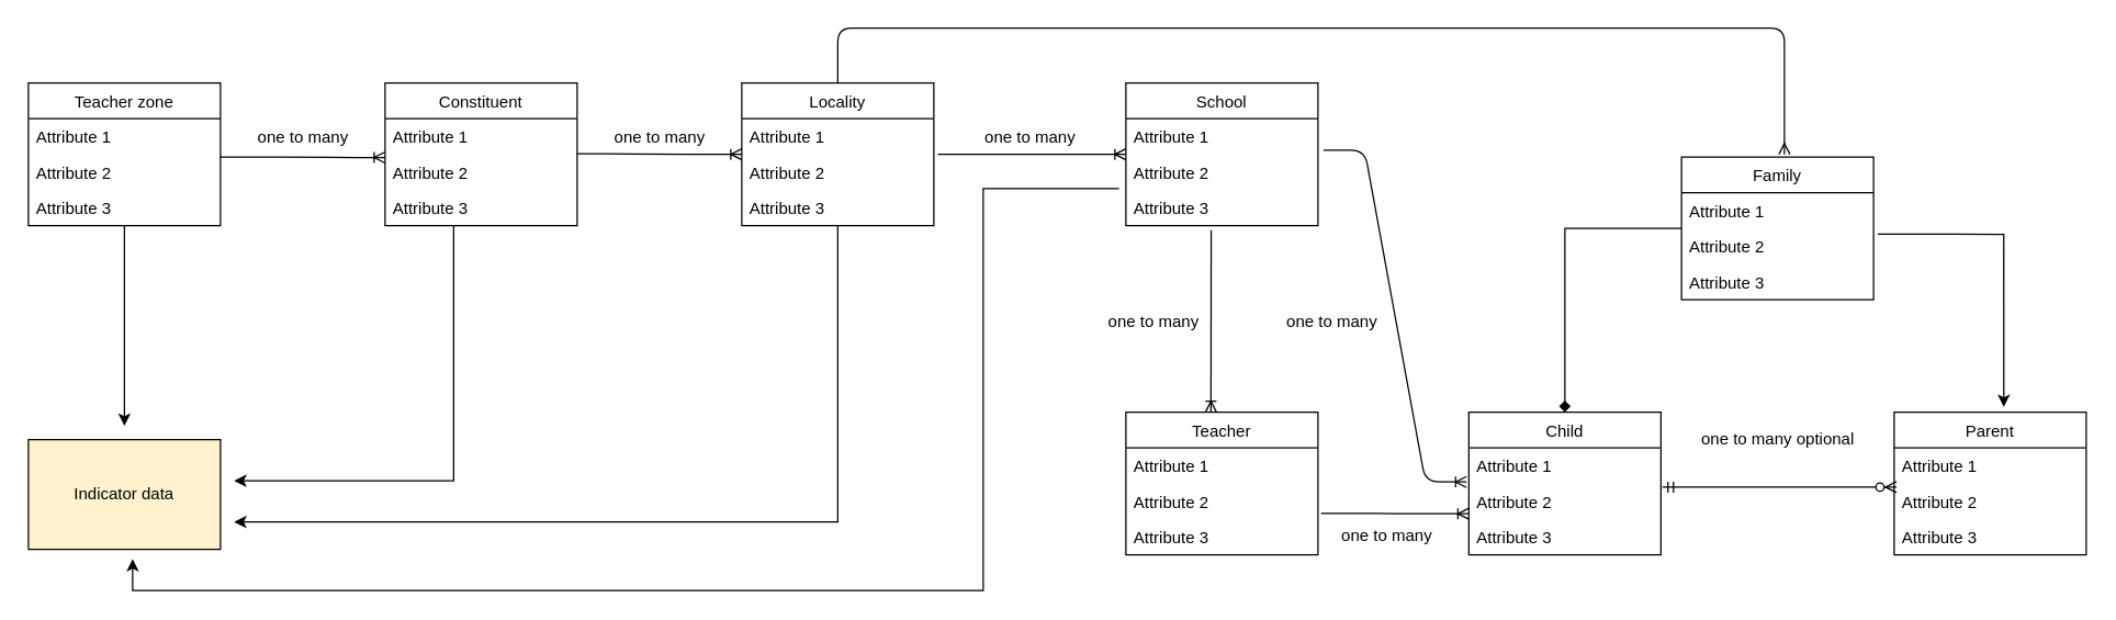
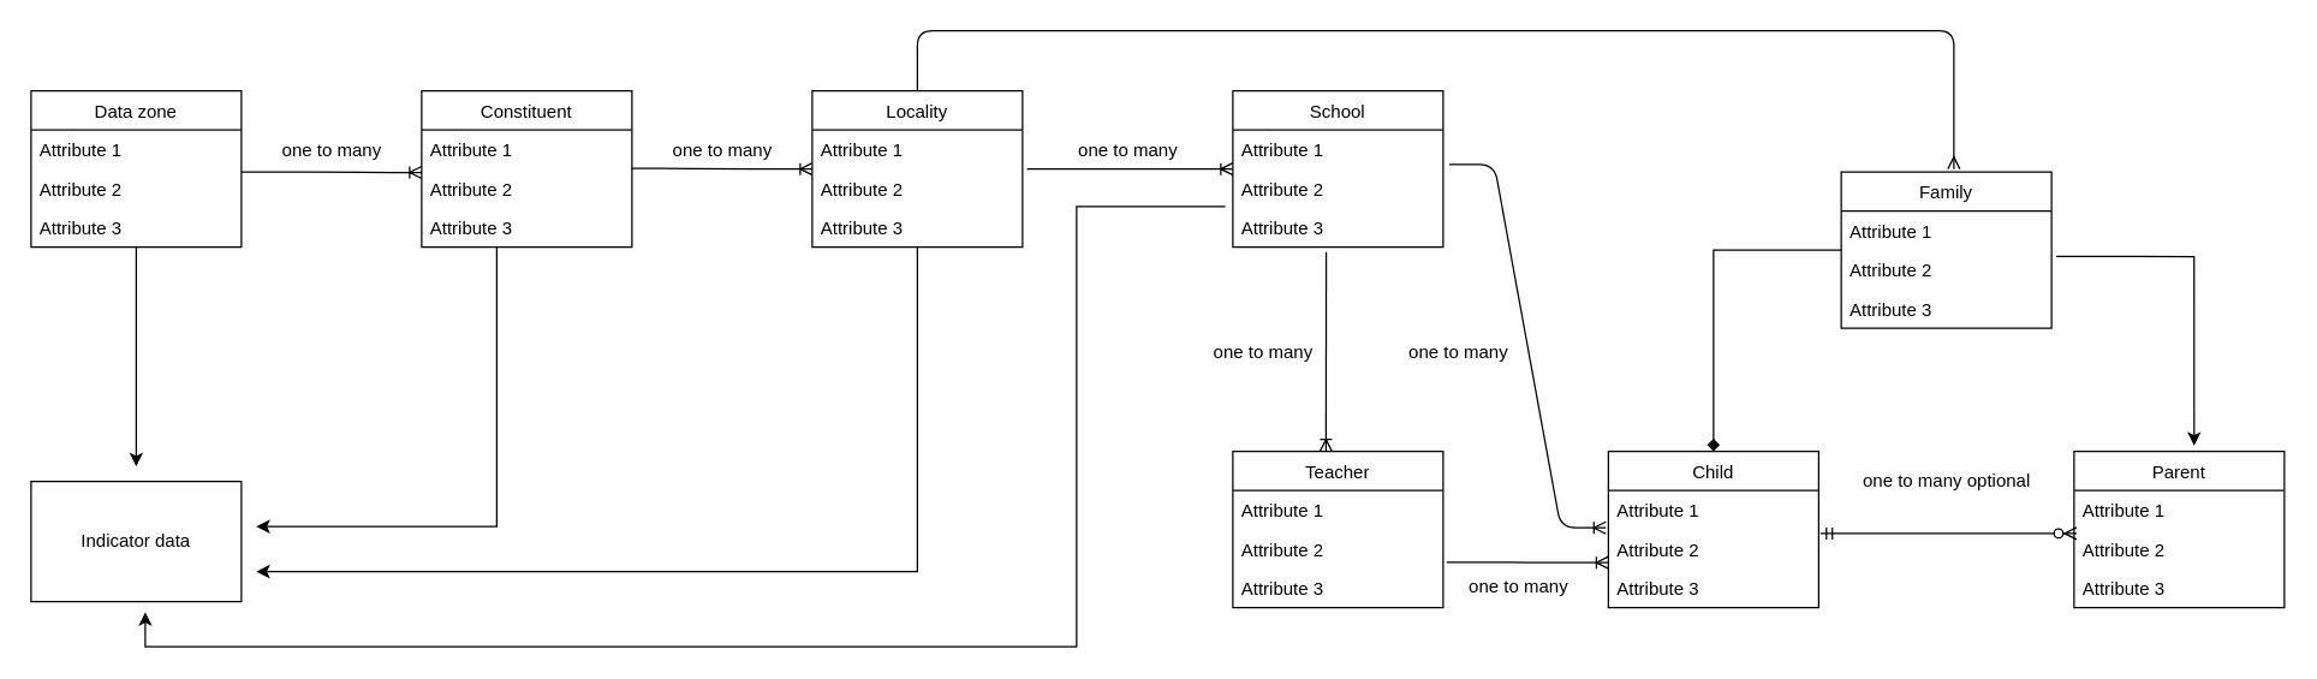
  <mxCell id="0" />
  <mxCell id="1" parent="0" />
  <mxCell id="2" value="Child" style="swimlane;fontStyle=0;childLayout=stackLayout;horizontal=1;startSize=26;fillColor=none;horizontalStack=0;resizeParent=1;resizeParentMax=0;resizeLast=0;collapsible=1;marginBottom=0;" parent="1" vertex="1"><mxGeometry x="1070" y="300" width="140" height="104" as="geometry" /></mxCell>
  <mxCell id="3" value="Attribute 1" style="text;strokeColor=none;fillColor=none;align=left;verticalAlign=top;spacingLeft=4;spacingRight=4;overflow=hidden;rotatable=0;points=[[0,0.5],[1,0.5]];portConstraint=eastwest;" parent="2" vertex="1"><mxGeometry y="26" width="140" height="26" as="geometry" /></mxCell>
  <mxCell id="4" value="Attribute 2" style="text;strokeColor=none;fillColor=none;align=left;verticalAlign=top;spacingLeft=4;spacingRight=4;overflow=hidden;rotatable=0;points=[[0,0.5],[1,0.5]];portConstraint=eastwest;" parent="2" vertex="1"><mxGeometry y="52" width="140" height="26" as="geometry" /></mxCell>
  <mxCell id="5" value="Attribute 3" style="text;strokeColor=none;fillColor=none;align=left;verticalAlign=top;spacingLeft=4;spacingRight=4;overflow=hidden;rotatable=0;points=[[0,0.5],[1,0.5]];portConstraint=eastwest;" parent="2" vertex="1"><mxGeometry y="78" width="140" height="26" as="geometry" /></mxCell>
  <mxCell id="6" value="Parent" style="swimlane;fontStyle=0;childLayout=stackLayout;horizontal=1;startSize=26;fillColor=none;horizontalStack=0;resizeParent=1;resizeParentMax=0;resizeLast=0;collapsible=1;marginBottom=0;" parent="1" vertex="1"><mxGeometry x="1380" y="300" width="140" height="104" as="geometry" /></mxCell>
  <mxCell id="7" value="Attribute 1" style="text;strokeColor=none;fillColor=none;align=left;verticalAlign=top;spacingLeft=4;spacingRight=4;overflow=hidden;rotatable=0;points=[[0,0.5],[1,0.5]];portConstraint=eastwest;" parent="6" vertex="1"><mxGeometry y="26" width="140" height="26" as="geometry" /></mxCell>
  <mxCell id="8" value="Attribute 2" style="text;strokeColor=none;fillColor=none;align=left;verticalAlign=top;spacingLeft=4;spacingRight=4;overflow=hidden;rotatable=0;points=[[0,0.5],[1,0.5]];portConstraint=eastwest;" parent="6" vertex="1"><mxGeometry y="52" width="140" height="26" as="geometry" /></mxCell>
  <mxCell id="9" value="Attribute 3" style="text;strokeColor=none;fillColor=none;align=left;verticalAlign=top;spacingLeft=4;spacingRight=4;overflow=hidden;rotatable=0;points=[[0,0.5],[1,0.5]];portConstraint=eastwest;" parent="6" vertex="1"><mxGeometry y="78" width="140" height="26" as="geometry" /></mxCell>
  <mxCell id="10" style="edgeStyle=orthogonalEdgeStyle;rounded=0;orthogonalLoop=1;jettySize=auto;html=1;entryX=0.5;entryY=0;entryDx=0;entryDy=0;endArrow=diamond;" parent="1" source="11" target="2" edge="1"><mxGeometry relative="1" as="geometry" /></mxCell>
  <mxCell id="11" value="Family" style="swimlane;fontStyle=0;childLayout=stackLayout;horizontal=1;startSize=26;fillColor=none;horizontalStack=0;resizeParent=1;resizeParentMax=0;resizeLast=0;collapsible=1;marginBottom=0;" parent="1" vertex="1"><mxGeometry x="1225" y="114" width="140" height="104" as="geometry" /></mxCell>
  <mxCell id="12" value="Attribute 1" style="text;strokeColor=none;fillColor=none;align=left;verticalAlign=top;spacingLeft=4;spacingRight=4;overflow=hidden;rotatable=0;points=[[0,0.5],[1,0.5]];portConstraint=eastwest;" parent="11" vertex="1"><mxGeometry y="26" width="140" height="26" as="geometry" /></mxCell>
  <mxCell id="13" value="Attribute 2" style="text;strokeColor=none;fillColor=none;align=left;verticalAlign=top;spacingLeft=4;spacingRight=4;overflow=hidden;rotatable=0;points=[[0,0.5],[1,0.5]];portConstraint=eastwest;" parent="11" vertex="1"><mxGeometry y="52" width="140" height="26" as="geometry" /></mxCell>
  <mxCell id="14" value="Attribute 3" style="text;strokeColor=none;fillColor=none;align=left;verticalAlign=top;spacingLeft=4;spacingRight=4;overflow=hidden;rotatable=0;points=[[0,0.5],[1,0.5]];portConstraint=eastwest;" parent="11" vertex="1"><mxGeometry y="78" width="140" height="26" as="geometry" /></mxCell>
  <mxCell id="15" value="School" style="swimlane;fontStyle=0;childLayout=stackLayout;horizontal=1;startSize=26;fillColor=none;horizontalStack=0;resizeParent=1;resizeParentMax=0;resizeLast=0;collapsible=1;marginBottom=0;" parent="1" vertex="1"><mxGeometry x="820" y="60" width="140" height="104" as="geometry" /></mxCell>
  <mxCell id="16" value="Attribute 1" style="text;strokeColor=none;fillColor=none;align=left;verticalAlign=top;spacingLeft=4;spacingRight=4;overflow=hidden;rotatable=0;points=[[0,0.5],[1,0.5]];portConstraint=eastwest;" parent="15" vertex="1"><mxGeometry y="26" width="140" height="26" as="geometry" /></mxCell>
  <mxCell id="17" value="Attribute 2" style="text;strokeColor=none;fillColor=none;align=left;verticalAlign=top;spacingLeft=4;spacingRight=4;overflow=hidden;rotatable=0;points=[[0,0.5],[1,0.5]];portConstraint=eastwest;" parent="15" vertex="1"><mxGeometry y="52" width="140" height="26" as="geometry" /></mxCell>
  <mxCell id="18" value="Attribute 3" style="text;strokeColor=none;fillColor=none;align=left;verticalAlign=top;spacingLeft=4;spacingRight=4;overflow=hidden;rotatable=0;points=[[0,0.5],[1,0.5]];portConstraint=eastwest;" parent="15" vertex="1"><mxGeometry y="78" width="140" height="26" as="geometry" /></mxCell>
  <mxCell id="19" style="edgeStyle=elbowEdgeStyle;rounded=0;orthogonalLoop=1;jettySize=auto;elbow=vertical;html=1;" parent="1" source="20" edge="1"><mxGeometry relative="1" as="geometry"><mxPoint x="170" y="380" as="targetPoint" /><Array as="points"><mxPoint x="410" y="380" /></Array></mxGeometry></mxCell>
  <mxCell id="20" value="Locality" style="swimlane;fontStyle=0;childLayout=stackLayout;horizontal=1;startSize=26;fillColor=none;horizontalStack=0;resizeParent=1;resizeParentMax=0;resizeLast=0;collapsible=1;marginBottom=0;" parent="1" vertex="1"><mxGeometry x="540" y="60" width="140" height="104" as="geometry" /></mxCell>
  <mxCell id="21" value="Attribute 1" style="text;strokeColor=none;fillColor=none;align=left;verticalAlign=top;spacingLeft=4;spacingRight=4;overflow=hidden;rotatable=0;points=[[0,0.5],[1,0.5]];portConstraint=eastwest;" parent="20" vertex="1"><mxGeometry y="26" width="140" height="26" as="geometry" /></mxCell>
  <mxCell id="22" value="Attribute 2" style="text;strokeColor=none;fillColor=none;align=left;verticalAlign=top;spacingLeft=4;spacingRight=4;overflow=hidden;rotatable=0;points=[[0,0.5],[1,0.5]];portConstraint=eastwest;" parent="20" vertex="1"><mxGeometry y="52" width="140" height="26" as="geometry" /></mxCell>
  <mxCell id="23" value="Attribute 3" style="text;strokeColor=none;fillColor=none;align=left;verticalAlign=top;spacingLeft=4;spacingRight=4;overflow=hidden;rotatable=0;points=[[0,0.5],[1,0.5]];portConstraint=eastwest;" parent="20" vertex="1"><mxGeometry y="78" width="140" height="26" as="geometry" /></mxCell>
  <mxCell id="24" value="" style="edgeStyle=entityRelationEdgeStyle;fontSize=12;html=1;endArrow=ERoneToMany;entryX=0;entryY=1;entryDx=0;entryDy=0;entryPerimeter=0;exitX=1.021;exitY=0;exitDx=0;exitDy=0;exitPerimeter=0;" parent="1" source="22" target="16" edge="1"><mxGeometry width="100" height="100" relative="1" as="geometry"><mxPoint x="680" y="160" as="sourcePoint" /><mxPoint x="780" y="60" as="targetPoint" /></mxGeometry></mxCell>
  <mxCell id="25" value="one to many" style="text;html=1;align=center;verticalAlign=middle;resizable=0;points=[];autosize=1;strokeColor=none;" parent="1" vertex="1"><mxGeometry x="710" y="90" width="80" height="20" as="geometry" /></mxCell>
  <mxCell id="26" value="" style="edgeStyle=entityRelationEdgeStyle;fontSize=12;html=1;endArrow=ERoneToMany;exitX=1.029;exitY=0.885;exitDx=0;exitDy=0;exitPerimeter=0;entryX=-0.012;entryY=-0.044;entryDx=0;entryDy=0;entryPerimeter=0;" parent="1" source="16" target="4" edge="1"><mxGeometry width="100" height="100" relative="1" as="geometry"><mxPoint x="820" y="400" as="sourcePoint" /><mxPoint x="1065" y="350" as="targetPoint" /></mxGeometry></mxCell>
  <mxCell id="27" value="one to many" style="text;html=1;align=center;verticalAlign=middle;resizable=0;points=[];autosize=1;strokeColor=none;" parent="1" vertex="1"><mxGeometry x="930" y="224" width="80" height="20" as="geometry" /></mxCell>
  <mxCell id="28" value="" style="edgeStyle=entityRelationEdgeStyle;fontSize=12;html=1;endArrow=ERzeroToMany;startArrow=ERmandOne;exitX=1.008;exitY=0.1;exitDx=0;exitDy=0;entryX=0.012;entryY=0.1;entryDx=0;entryDy=0;exitPerimeter=0;entryPerimeter=0;" parent="1" source="4" target="8" edge="1"><mxGeometry width="100" height="100" relative="1" as="geometry"><mxPoint x="1210" y="400" as="sourcePoint" /><mxPoint x="1310" y="300" as="targetPoint" /></mxGeometry></mxCell>
  <mxCell id="29" value="one to many optional" style="text;html=1;align=center;verticalAlign=middle;resizable=0;points=[];autosize=1;strokeColor=none;" parent="1" vertex="1"><mxGeometry x="1230" y="310" width="130" height="20" as="geometry" /></mxCell>
  <mxCell id="30" style="edgeStyle=orthogonalEdgeStyle;rounded=0;orthogonalLoop=1;jettySize=auto;html=1;entryX=0.571;entryY=-0.037;entryDx=0;entryDy=0;entryPerimeter=0;exitX=1.022;exitY=1.165;exitDx=0;exitDy=0;exitPerimeter=0;" parent="1" source="12" target="6" edge="1"><mxGeometry relative="1" as="geometry"><Array as="points"><mxPoint x="1460" y="170" /></Array></mxGeometry></mxCell>
  <mxCell id="31" value="Teacher" style="swimlane;fontStyle=0;childLayout=stackLayout;horizontal=1;startSize=26;fillColor=none;horizontalStack=0;resizeParent=1;resizeParentMax=0;resizeLast=0;collapsible=1;marginBottom=0;" parent="1" vertex="1"><mxGeometry x="820" y="300" width="140" height="104" as="geometry" /></mxCell>
  <mxCell id="32" value="Attribute 1" style="text;strokeColor=none;fillColor=none;align=left;verticalAlign=top;spacingLeft=4;spacingRight=4;overflow=hidden;rotatable=0;points=[[0,0.5],[1,0.5]];portConstraint=eastwest;" parent="31" vertex="1"><mxGeometry y="26" width="140" height="26" as="geometry" /></mxCell>
  <mxCell id="33" value="Attribute 2" style="text;strokeColor=none;fillColor=none;align=left;verticalAlign=top;spacingLeft=4;spacingRight=4;overflow=hidden;rotatable=0;points=[[0,0.5],[1,0.5]];portConstraint=eastwest;" parent="31" vertex="1"><mxGeometry y="52" width="140" height="26" as="geometry" /></mxCell>
  <mxCell id="34" value="Attribute 3" style="text;strokeColor=none;fillColor=none;align=left;verticalAlign=top;spacingLeft=4;spacingRight=4;overflow=hidden;rotatable=0;points=[[0,0.5],[1,0.5]];portConstraint=eastwest;" parent="31" vertex="1"><mxGeometry y="78" width="140" height="26" as="geometry" /></mxCell>
  <mxCell id="35" value="" style="edgeStyle=entityRelationEdgeStyle;fontSize=12;html=1;endArrow=ERoneToMany;exitX=1.016;exitY=0.839;exitDx=0;exitDy=0;exitPerimeter=0;" parent="1" source="33" edge="1"><mxGeometry width="100" height="100" relative="1" as="geometry"><mxPoint x="1520" y="480" as="sourcePoint" /><mxPoint x="1070" y="374" as="targetPoint" /></mxGeometry></mxCell>
  <mxCell id="36" value="one to many" style="text;html=1;align=center;verticalAlign=middle;resizable=0;points=[];autosize=1;strokeColor=none;" parent="1" vertex="1"><mxGeometry x="970" y="380" width="80" height="20" as="geometry" /></mxCell>
  <mxCell id="37" value="" style="fontSize=12;html=1;endArrow=ERoneToMany;exitX=0.444;exitY=1.127;exitDx=0;exitDy=0;exitPerimeter=0;" parent="1" source="18" edge="1"><mxGeometry width="100" height="100" relative="1" as="geometry"><mxPoint x="800" y="230" as="sourcePoint" /><mxPoint x="882" y="300" as="targetPoint" /></mxGeometry></mxCell>
  <mxCell id="38" value="one to many" style="text;html=1;align=center;verticalAlign=middle;resizable=0;points=[];autosize=1;strokeColor=none;" parent="1" vertex="1"><mxGeometry x="800" y="224" width="80" height="20" as="geometry" /></mxCell>
  <mxCell id="39" style="edgeStyle=elbowEdgeStyle;rounded=0;orthogonalLoop=1;jettySize=auto;elbow=vertical;html=1;" parent="1" source="40" edge="1"><mxGeometry relative="1" as="geometry"><mxPoint x="170" y="350" as="targetPoint" /><Array as="points"><mxPoint x="330" y="350" /></Array></mxGeometry></mxCell>
  <mxCell id="40" value="Constituent" style="swimlane;fontStyle=0;childLayout=stackLayout;horizontal=1;startSize=26;fillColor=none;horizontalStack=0;resizeParent=1;resizeParentMax=0;resizeLast=0;collapsible=1;marginBottom=0;" parent="1" vertex="1"><mxGeometry x="280" y="60" width="140" height="104" as="geometry" /></mxCell>
  <mxCell id="41" value="Attribute 1" style="text;strokeColor=none;fillColor=none;align=left;verticalAlign=top;spacingLeft=4;spacingRight=4;overflow=hidden;rotatable=0;points=[[0,0.5],[1,0.5]];portConstraint=eastwest;" parent="40" vertex="1"><mxGeometry y="26" width="140" height="26" as="geometry" /></mxCell>
  <mxCell id="42" value="Attribute 2" style="text;strokeColor=none;fillColor=none;align=left;verticalAlign=top;spacingLeft=4;spacingRight=4;overflow=hidden;rotatable=0;points=[[0,0.5],[1,0.5]];portConstraint=eastwest;" parent="40" vertex="1"><mxGeometry y="52" width="140" height="26" as="geometry" /></mxCell>
  <mxCell id="43" value="Attribute 3" style="text;strokeColor=none;fillColor=none;align=left;verticalAlign=top;spacingLeft=4;spacingRight=4;overflow=hidden;rotatable=0;points=[[0,0.5],[1,0.5]];portConstraint=eastwest;" parent="40" vertex="1"><mxGeometry y="78" width="140" height="26" as="geometry" /></mxCell>
  <mxCell id="44" value="" style="edgeStyle=entityRelationEdgeStyle;fontSize=12;html=1;endArrow=ERoneToMany;exitX=1.021;exitY=0;exitDx=0;exitDy=0;exitPerimeter=0;" parent="1" edge="1"><mxGeometry width="100" height="100" relative="1" as="geometry"><mxPoint x="420" y="111.66" as="sourcePoint" /><mxPoint x="540" y="112" as="targetPoint" /></mxGeometry></mxCell>
  <mxCell id="45" value="one to many" style="text;html=1;align=center;verticalAlign=middle;resizable=0;points=[];autosize=1;strokeColor=none;" parent="1" vertex="1"><mxGeometry x="440" y="90" width="80" height="20" as="geometry" /></mxCell>
  <mxCell id="46" value="" style="edgeStyle=elbowEdgeStyle;fontSize=12;html=1;endArrow=ERmany;elbow=vertical;exitX=0.5;exitY=0;exitDx=0;exitDy=0;" parent="1" source="20" edge="1"><mxGeometry width="100" height="100" relative="1" as="geometry"><mxPoint x="450" y="-150" as="sourcePoint" /><mxPoint x="1300" y="112" as="targetPoint" /><Array as="points"><mxPoint x="970" y="20" /></Array></mxGeometry></mxCell>
  <mxCell id="47" style="edgeStyle=elbowEdgeStyle;rounded=0;orthogonalLoop=1;jettySize=auto;elbow=vertical;html=1;" parent="1" source="48" edge="1"><mxGeometry relative="1" as="geometry"><mxPoint x="90" y="310" as="targetPoint" /></mxGeometry></mxCell>
- <mxCell id="48" value="Teacher zone" style="swimlane;fontStyle=0;childLayout=stackLayout;horizontal=1;startSize=26;fillColor=none;horizontalStack=0;resizeParent=1;resizeParentMax=0;resizeLast=0;collapsible=1;marginBottom=0;" parent="1" vertex="1"><mxGeometry x="20" y="60" width="140" height="104" as="geometry" /></mxCell>
+ <mxCell id="48" value="Data zone" style="swimlane;fontStyle=0;childLayout=stackLayout;horizontal=1;startSize=26;fillColor=none;horizontalStack=0;resizeParent=1;resizeParentMax=0;resizeLast=0;collapsible=1;marginBottom=0;" parent="1" vertex="1"><mxGeometry x="20" y="60" width="140" height="104" as="geometry" /></mxCell>
  <mxCell id="49" value="Attribute 1" style="text;strokeColor=none;fillColor=none;align=left;verticalAlign=top;spacingLeft=4;spacingRight=4;overflow=hidden;rotatable=0;points=[[0,0.5],[1,0.5]];portConstraint=eastwest;" parent="48" vertex="1"><mxGeometry y="26" width="140" height="26" as="geometry" /></mxCell>
  <mxCell id="50" value="Attribute 2" style="text;strokeColor=none;fillColor=none;align=left;verticalAlign=top;spacingLeft=4;spacingRight=4;overflow=hidden;rotatable=0;points=[[0,0.5],[1,0.5]];portConstraint=eastwest;" parent="48" vertex="1"><mxGeometry y="52" width="140" height="26" as="geometry" /></mxCell>
  <mxCell id="51" value="Attribute 3" style="text;strokeColor=none;fillColor=none;align=left;verticalAlign=top;spacingLeft=4;spacingRight=4;overflow=hidden;rotatable=0;points=[[0,0.5],[1,0.5]];portConstraint=eastwest;" parent="48" vertex="1"><mxGeometry y="78" width="140" height="26" as="geometry" /></mxCell>
  <mxCell id="52" value="one to many" style="text;html=1;align=center;verticalAlign=middle;resizable=0;points=[];autosize=1;strokeColor=none;" parent="1" vertex="1"><mxGeometry x="180" y="90" width="80" height="20" as="geometry" /></mxCell>
  <mxCell id="53" value="" style="edgeStyle=entityRelationEdgeStyle;fontSize=12;html=1;endArrow=ERoneToMany;exitX=1.021;exitY=0;exitDx=0;exitDy=0;exitPerimeter=0;" parent="1" edge="1"><mxGeometry width="100" height="100" relative="1" as="geometry"><mxPoint x="160" y="114" as="sourcePoint" /><mxPoint x="280" y="114.34" as="targetPoint" /></mxGeometry></mxCell>
- <mxCell id="54" value="Indicator data" style="rounded=0;whiteSpace=wrap;html=1;fillColor=#fff2cc;" parent="1" vertex="1"><mxGeometry x="20" y="320" width="140" height="80" as="geometry" /></mxCell>
+ <mxCell id="54" value="Indicator data" style="rounded=0;whiteSpace=wrap;html=1;" parent="1" vertex="1"><mxGeometry x="20" y="320" width="140" height="80" as="geometry" /></mxCell>
  <mxCell id="55" style="edgeStyle=orthogonalEdgeStyle;rounded=0;orthogonalLoop=1;jettySize=auto;html=1;" parent="1" edge="1"><mxGeometry relative="1" as="geometry"><mxPoint x="96" y="407" as="targetPoint" /><mxPoint x="815" y="137" as="sourcePoint" /><Array as="points"><mxPoint x="716" y="137" /><mxPoint x="716" y="430" /><mxPoint x="96" y="430" /></Array></mxGeometry></mxCell>
